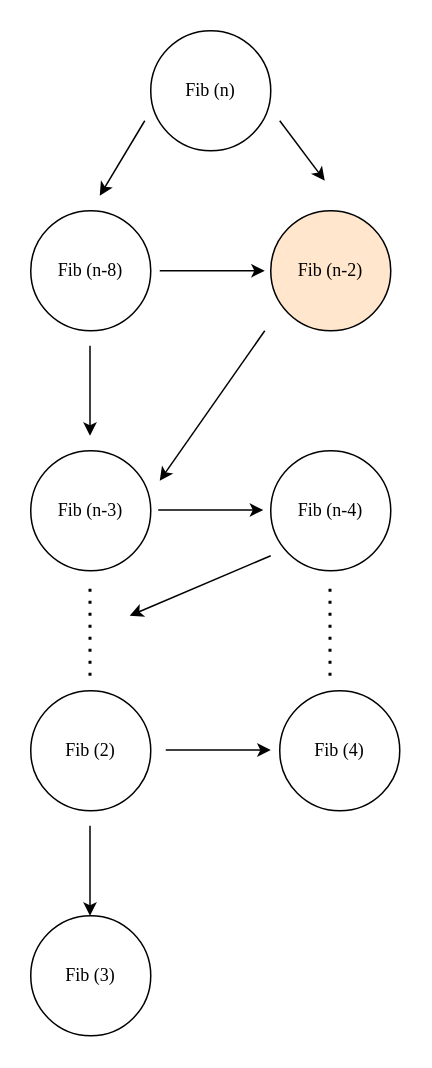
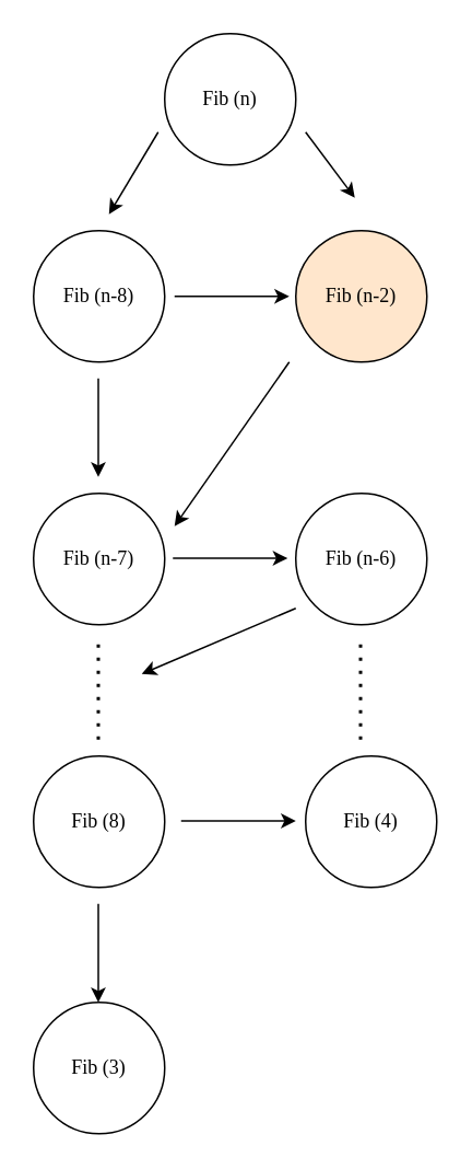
  <mxCell id="0" />
  <mxCell id="1" parent="0" />
  <mxCell id="2" value="&lt;font face=&quot;Times New Roman&quot;&gt;Fib (n)&lt;/font&gt;" style="ellipse;whiteSpace=wrap;html=1;aspect=fixed;" vertex="1" parent="1"><mxGeometry x="100" y="20" width="80" height="80" as="geometry" /></mxCell>
  <mxCell id="3" value="&lt;span style=&quot;font-family: &amp;#34;times new roman&amp;#34;&quot;&gt;Fib (n-8)&lt;/span&gt;" style="ellipse;whiteSpace=wrap;html=1;aspect=fixed;" vertex="1" parent="1"><mxGeometry x="20" y="140" width="80" height="80" as="geometry" /></mxCell>
  <mxCell id="4" value="&lt;span style=&quot;font-family: &amp;#34;times new roman&amp;#34;&quot;&gt;Fib (n-2)&lt;/span&gt;" style="ellipse;whiteSpace=wrap;html=1;aspect=fixed;fillColor=#ffe6cc;" vertex="1" parent="1"><mxGeometry x="180" y="140" width="80" height="80" as="geometry" /></mxCell>
- <mxCell id="5" value="&lt;span style=&quot;font-family: &amp;#34;times new roman&amp;#34;&quot;&gt;Fib (2)&lt;/span&gt;" style="ellipse;whiteSpace=wrap;html=1;aspect=fixed;" vertex="1" parent="1"><mxGeometry x="20" y="460" width="80" height="80" as="geometry" /></mxCell>
- <mxCell id="6" value="&lt;span style=&quot;font-family: &amp;#34;times new roman&amp;#34;&quot;&gt;Fib (n-4)&lt;/span&gt;" style="ellipse;whiteSpace=wrap;html=1;aspect=fixed;" vertex="1" parent="1"><mxGeometry x="180" y="300" width="80" height="80" as="geometry" /></mxCell>
- <mxCell id="7" value="&lt;span style=&quot;font-family: &amp;#34;times new roman&amp;#34;&quot;&gt;Fib (n-3)&lt;/span&gt;" style="ellipse;whiteSpace=wrap;html=1;aspect=fixed;" vertex="1" parent="1"><mxGeometry x="20" y="300" width="80" height="80" as="geometry" /></mxCell>
+ <mxCell id="5" value="&lt;span style=&quot;font-family: &amp;#34;times new roman&amp;#34;&quot;&gt;Fib (8)&lt;/span&gt;" style="ellipse;whiteSpace=wrap;html=1;aspect=fixed;" vertex="1" parent="1"><mxGeometry x="20" y="460" width="80" height="80" as="geometry" /></mxCell>
+ <mxCell id="6" value="&lt;span style=&quot;font-family: &amp;#34;times new roman&amp;#34;&quot;&gt;Fib (n-6)&lt;/span&gt;" style="ellipse;whiteSpace=wrap;html=1;aspect=fixed;" vertex="1" parent="1"><mxGeometry x="180" y="300" width="80" height="80" as="geometry" /></mxCell>
+ <mxCell id="7" value="&lt;span style=&quot;font-family: &amp;#34;times new roman&amp;#34;&quot;&gt;Fib (n-7)&lt;/span&gt;" style="ellipse;whiteSpace=wrap;html=1;aspect=fixed;" vertex="1" parent="1"><mxGeometry x="20" y="300" width="80" height="80" as="geometry" /></mxCell>
  <mxCell id="8" value="&lt;span style=&quot;font-family: &amp;#34;times new roman&amp;#34;&quot;&gt;Fib (4)&lt;/span&gt;" style="ellipse;whiteSpace=wrap;html=1;aspect=fixed;" vertex="1" parent="1"><mxGeometry x="186" y="460" width="80" height="80" as="geometry" /></mxCell>
  <mxCell id="9" value="&lt;span style=&quot;font-family: &amp;#34;times new roman&amp;#34;&quot;&gt;Fib (3)&lt;/span&gt;" style="ellipse;whiteSpace=wrap;html=1;aspect=fixed;" vertex="1" parent="1"><mxGeometry x="20" y="610" width="80" height="80" as="geometry" /></mxCell>
  <mxCell id="10" value="" style="endArrow=classic;html=1;" edge="1" parent="1"><mxGeometry width="50" height="50" relative="1" as="geometry"><mxPoint x="96" y="80" as="sourcePoint" /><mxPoint x="66" y="130" as="targetPoint" /></mxGeometry></mxCell>
  <mxCell id="11" value="" style="endArrow=classic;html=1;" edge="1" parent="1"><mxGeometry width="50" height="50" relative="1" as="geometry"><mxPoint x="176" y="220" as="sourcePoint" /><mxPoint x="106" y="320" as="targetPoint" /></mxGeometry></mxCell>
  <mxCell id="12" value="" style="endArrow=classic;html=1;" edge="1" parent="1"><mxGeometry width="50" height="50" relative="1" as="geometry"><mxPoint x="186" y="80" as="sourcePoint" /><mxPoint x="216" y="120" as="targetPoint" /></mxGeometry></mxCell>
  <mxCell id="13" value="" style="endArrow=classic;html=1;" edge="1" parent="1"><mxGeometry width="50" height="50" relative="1" as="geometry"><mxPoint x="106" y="180" as="sourcePoint" /><mxPoint x="176" y="180" as="targetPoint" /></mxGeometry></mxCell>
  <mxCell id="14" value="" style="endArrow=classic;html=1;" edge="1" parent="1"><mxGeometry width="50" height="50" relative="1" as="geometry"><mxPoint x="59.5" y="230" as="sourcePoint" /><mxPoint x="59.5" y="290" as="targetPoint" /></mxGeometry></mxCell>
  <mxCell id="15" value="" style="endArrow=classic;html=1;" edge="1" parent="1"><mxGeometry width="50" height="50" relative="1" as="geometry"><mxPoint x="110" y="499.5" as="sourcePoint" /><mxPoint x="180" y="499.5" as="targetPoint" /></mxGeometry></mxCell>
  <mxCell id="16" value="" style="endArrow=classic;html=1;" edge="1" parent="1"><mxGeometry width="50" height="50" relative="1" as="geometry"><mxPoint x="59.5" y="550" as="sourcePoint" /><mxPoint x="59.5" y="610" as="targetPoint" /></mxGeometry></mxCell>
  <mxCell id="17" value="" style="endArrow=classic;html=1;" edge="1" parent="1"><mxGeometry width="50" height="50" relative="1" as="geometry"><mxPoint x="105" y="339.5" as="sourcePoint" /><mxPoint x="175" y="339.5" as="targetPoint" /></mxGeometry></mxCell>
  <mxCell id="18" value="" style="endArrow=none;dashed=1;html=1;dashPattern=1 3;strokeWidth=2;" edge="1" parent="1"><mxGeometry width="50" height="50" relative="1" as="geometry"><mxPoint x="59.5" y="450" as="sourcePoint" /><mxPoint x="59.5" y="390" as="targetPoint" /></mxGeometry></mxCell>
  <mxCell id="19" value="" style="endArrow=none;dashed=1;html=1;dashPattern=1 3;strokeWidth=2;" edge="1" parent="1"><mxGeometry width="50" height="50" relative="1" as="geometry"><mxPoint x="219.5" y="450" as="sourcePoint" /><mxPoint x="219.5" y="390" as="targetPoint" /></mxGeometry></mxCell>
  <mxCell id="20" value="" style="endArrow=classic;html=1;" edge="1" parent="1"><mxGeometry width="50" height="50" relative="1" as="geometry"><mxPoint x="180" y="370" as="sourcePoint" /><mxPoint x="86" y="410" as="targetPoint" /></mxGeometry></mxCell>
